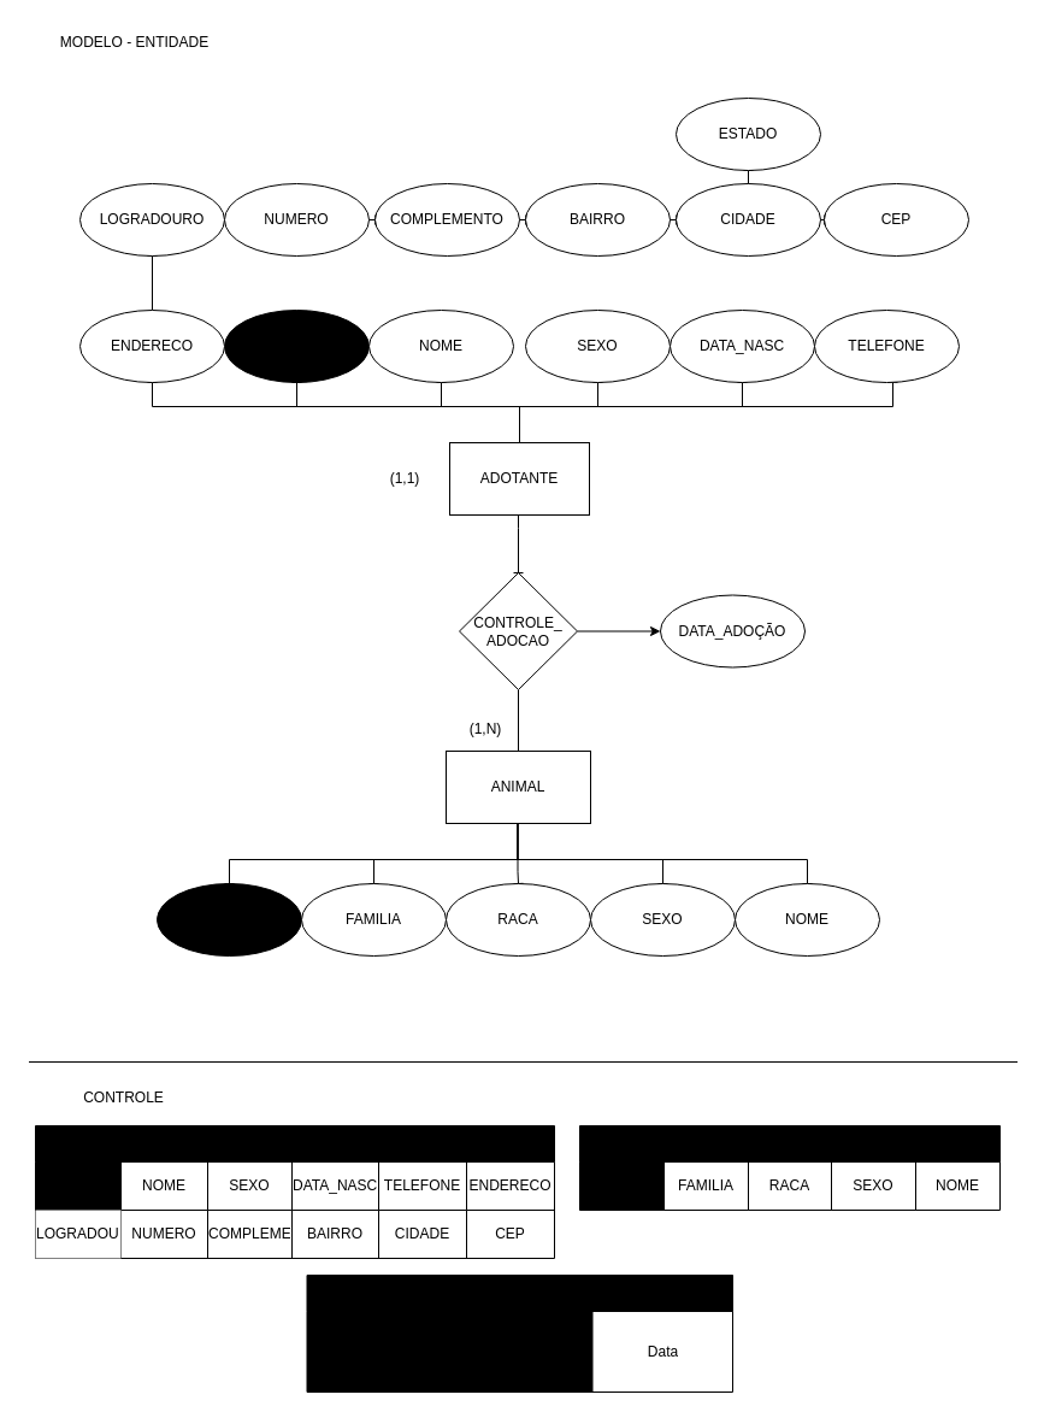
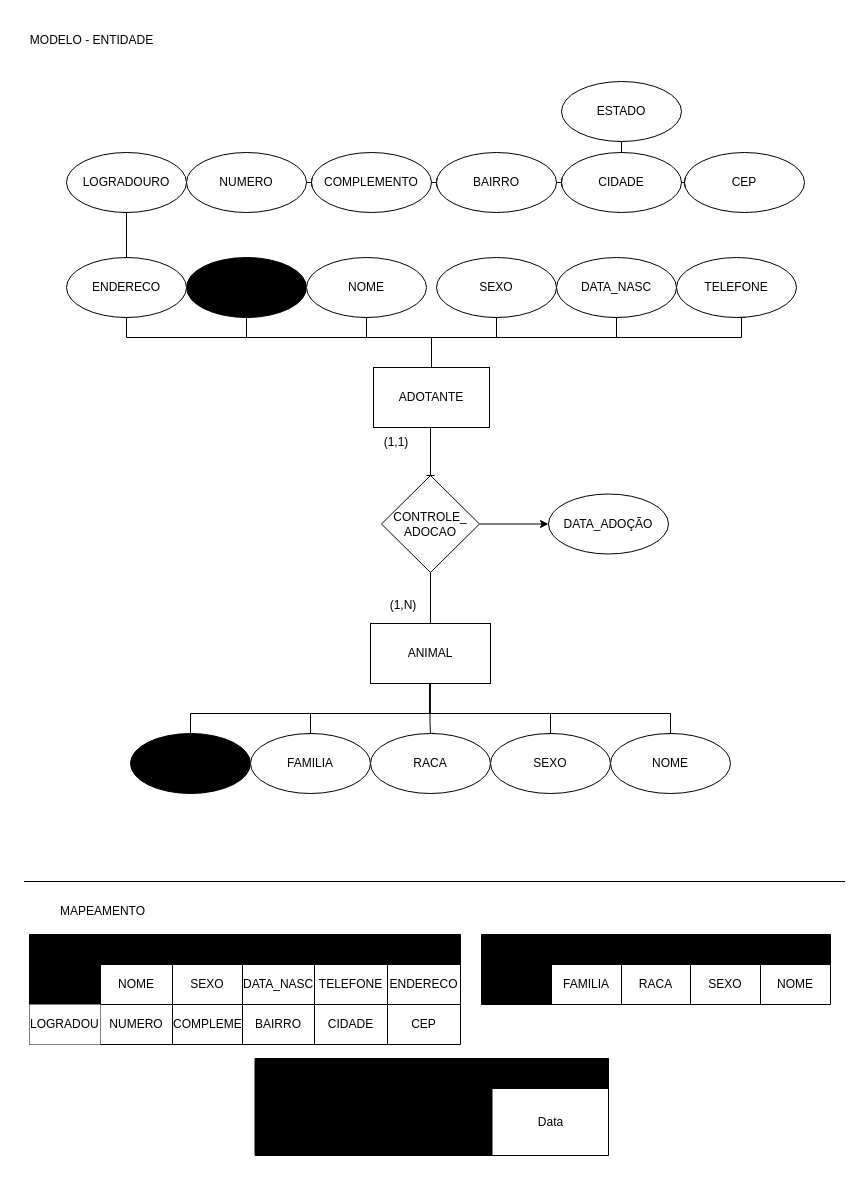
  <mxCell id="0" />
  <mxCell id="1" parent="0" />
  <mxCell id="2" value="" style="edgeStyle=orthogonalEdgeStyle;rounded=0;orthogonalLoop=1;jettySize=auto;html=1;endArrow=baseDash;endFill=0;" parent="1" source="9" target="10" edge="1"><mxGeometry relative="1" as="geometry"><Array as="points"><mxPoint x="431" y="337" /><mxPoint x="246" y="337" /></Array></mxGeometry></mxCell>
  <mxCell id="3" value="" style="edgeStyle=orthogonalEdgeStyle;rounded=0;orthogonalLoop=1;jettySize=auto;html=1;endArrow=baseDash;endFill=0;" parent="1" source="9" target="11" edge="1"><mxGeometry relative="1" as="geometry"><Array as="points"><mxPoint x="431" y="337" /><mxPoint x="366" y="337" /></Array></mxGeometry></mxCell>
  <mxCell id="4" value="" style="edgeStyle=orthogonalEdgeStyle;rounded=0;orthogonalLoop=1;jettySize=auto;html=1;endArrow=baseDash;endFill=0;" parent="1" source="9" target="12" edge="1"><mxGeometry relative="1" as="geometry"><Array as="points"><mxPoint x="431" y="337" /><mxPoint x="496" y="337" /></Array></mxGeometry></mxCell>
  <mxCell id="5" value="" style="edgeStyle=orthogonalEdgeStyle;rounded=0;orthogonalLoop=1;jettySize=auto;html=1;endArrow=baseDash;endFill=0;" parent="1" source="9" target="13" edge="1"><mxGeometry relative="1" as="geometry"><Array as="points"><mxPoint x="431" y="337" /><mxPoint x="616" y="337" /></Array></mxGeometry></mxCell>
  <mxCell id="6" value="" style="edgeStyle=orthogonalEdgeStyle;rounded=0;orthogonalLoop=1;jettySize=auto;html=1;endArrow=baseDash;endFill=0;entryX=0.5;entryY=1;entryDx=0;entryDy=0;" parent="1" target="16" edge="1"><mxGeometry relative="1" as="geometry"><mxPoint x="431" y="377" as="sourcePoint" /><mxPoint x="366" y="237" as="targetPoint" /><Array as="points"><mxPoint x="431" y="337" /><mxPoint x="126" y="337" /></Array></mxGeometry></mxCell>
  <mxCell id="7" value="" style="edgeStyle=orthogonalEdgeStyle;rounded=0;orthogonalLoop=1;jettySize=auto;html=1;endArrow=baseDash;endFill=0;" parent="1" target="14" edge="1"><mxGeometry relative="1" as="geometry"><mxPoint x="431" y="377" as="sourcePoint" /><mxPoint x="741" y="317" as="targetPoint" /><Array as="points"><mxPoint x="431" y="337" /><mxPoint x="741" y="337" /></Array></mxGeometry></mxCell>
  <mxCell id="8" value="" style="edgeStyle=orthogonalEdgeStyle;rounded=0;orthogonalLoop=1;jettySize=auto;html=1;endArrow=baseDash;endFill=0;" parent="1" source="9" target="19" edge="1"><mxGeometry relative="1" as="geometry"><Array as="points"><mxPoint x="430" y="438" /><mxPoint x="430" y="438" /></Array></mxGeometry></mxCell>
  <mxCell id="9" value="ADOTANTE" style="whiteSpace=wrap;html=1;align=center;" parent="1" vertex="1"><mxGeometry x="373" y="367" width="116" height="60" as="geometry" /></mxCell>
  <mxCell id="10" value="&lt;u&gt;CPF&lt;/u&gt;" style="ellipse;whiteSpace=wrap;html=1;fillColor=#000000;" parent="1" vertex="1"><mxGeometry x="186" y="257" width="120" height="60" as="geometry" /></mxCell>
  <mxCell id="11" value="NOME" style="ellipse;whiteSpace=wrap;html=1;" parent="1" vertex="1"><mxGeometry x="306" y="257" width="120" height="60" as="geometry" /></mxCell>
  <mxCell id="12" value="SEXO" style="ellipse;whiteSpace=wrap;html=1;" parent="1" vertex="1"><mxGeometry x="436" y="257" width="120" height="60" as="geometry" /></mxCell>
  <mxCell id="13" value="DATA_NASC" style="ellipse;whiteSpace=wrap;html=1;" parent="1" vertex="1"><mxGeometry x="556" y="257" width="120" height="60" as="geometry" /></mxCell>
  <mxCell id="14" value="TELEFONE" style="ellipse;whiteSpace=wrap;html=1;" parent="1" vertex="1"><mxGeometry x="676" y="257" width="120" height="60" as="geometry" /></mxCell>
  <mxCell id="15" value="" style="edgeStyle=orthogonalEdgeStyle;rounded=0;orthogonalLoop=1;jettySize=auto;html=1;endArrow=baseDash;endFill=0;" parent="1" source="16" target="34" edge="1"><mxGeometry relative="1" as="geometry" /></mxCell>
  <mxCell id="16" value="ENDERECO" style="ellipse;whiteSpace=wrap;html=1;" parent="1" vertex="1"><mxGeometry x="66" y="257" width="120" height="60" as="geometry" /></mxCell>
  <mxCell id="17" value="" style="edgeStyle=orthogonalEdgeStyle;rounded=0;orthogonalLoop=1;jettySize=auto;html=1;endArrow=baseDash;endFill=0;" parent="1" source="19" target="25" edge="1"><mxGeometry relative="1" as="geometry" /></mxCell>
  <mxCell id="18" value="" style="edgeStyle=orthogonalEdgeStyle;rounded=0;orthogonalLoop=1;jettySize=auto;html=1;" edge="1" parent="1" source="19" target="71"><mxGeometry relative="1" as="geometry" /></mxCell>
  <mxCell id="19" value="CONTROLE_&lt;br&gt;ADOCAO" style="rhombus;whiteSpace=wrap;html=1;" parent="1" vertex="1"><mxGeometry x="381" y="475" width="98" height="97" as="geometry" /></mxCell>
  <mxCell id="20" value="" style="edgeStyle=orthogonalEdgeStyle;rounded=0;orthogonalLoop=1;jettySize=auto;html=1;endArrow=baseDash;endFill=0;exitX=0.493;exitY=0.99;exitDx=0;exitDy=0;exitPerimeter=0;" parent="1" source="25" target="26" edge="1"><mxGeometry relative="1" as="geometry"><mxPoint x="430.059" y="693" as="sourcePoint" /><Array as="points"><mxPoint x="429" y="713" /><mxPoint x="190" y="713" /></Array></mxGeometry></mxCell>
  <mxCell id="21" value="" style="edgeStyle=orthogonalEdgeStyle;rounded=0;orthogonalLoop=1;jettySize=auto;html=1;endArrow=baseDash;endFill=0;exitX=0.495;exitY=1;exitDx=0;exitDy=0;exitPerimeter=0;" parent="1" source="25" target="27" edge="1"><mxGeometry relative="1" as="geometry"><mxPoint x="430.059" y="693" as="sourcePoint" /><Array as="points"><mxPoint x="429" y="713" /><mxPoint x="310" y="713" /></Array></mxGeometry></mxCell>
  <mxCell id="22" value="" style="edgeStyle=orthogonalEdgeStyle;rounded=0;orthogonalLoop=1;jettySize=auto;html=1;endArrow=baseDash;endFill=0;exitX=0.496;exitY=0.998;exitDx=0;exitDy=0;exitPerimeter=0;" parent="1" source="25" target="28" edge="1"><mxGeometry relative="1" as="geometry"><mxPoint x="430.059" y="693" as="sourcePoint" /><Array as="points"><mxPoint x="430" y="723" /><mxPoint x="430" y="723" /></Array></mxGeometry></mxCell>
  <mxCell id="23" value="" style="edgeStyle=orthogonalEdgeStyle;rounded=0;orthogonalLoop=1;jettySize=auto;html=1;endArrow=baseDash;endFill=0;exitX=0.496;exitY=1.005;exitDx=0;exitDy=0;exitPerimeter=0;" parent="1" source="25" target="29" edge="1"><mxGeometry relative="1" as="geometry"><mxPoint x="430.059" y="693" as="sourcePoint" /><Array as="points"><mxPoint x="430" y="713" /><mxPoint x="550" y="713" /></Array></mxGeometry></mxCell>
  <mxCell id="24" value="" style="edgeStyle=orthogonalEdgeStyle;rounded=0;orthogonalLoop=1;jettySize=auto;html=1;endArrow=baseDash;endFill=0;exitX=0.495;exitY=1.001;exitDx=0;exitDy=0;exitPerimeter=0;" parent="1" source="25" target="30" edge="1"><mxGeometry relative="1" as="geometry"><mxPoint x="430.059" y="693" as="sourcePoint" /><Array as="points"><mxPoint x="429" y="713" /><mxPoint x="670" y="713" /></Array></mxGeometry></mxCell>
  <mxCell id="25" value="ANIMAL" style="whiteSpace=wrap;html=1;" parent="1" vertex="1"><mxGeometry x="370" y="623" width="120" height="60" as="geometry" /></mxCell>
  <mxCell id="26" value="&lt;u&gt;NUM_CHIP&lt;/u&gt;" style="ellipse;whiteSpace=wrap;html=1;fillColor=#000000;" parent="1" vertex="1"><mxGeometry x="130" y="733" width="120" height="60" as="geometry" /></mxCell>
  <mxCell id="27" value="FAMILIA" style="ellipse;whiteSpace=wrap;html=1;" parent="1" vertex="1"><mxGeometry x="250" y="733" width="120" height="60" as="geometry" /></mxCell>
  <mxCell id="28" value="RACA" style="ellipse;whiteSpace=wrap;html=1;" parent="1" vertex="1"><mxGeometry x="370" y="733" width="120" height="60" as="geometry" /></mxCell>
  <mxCell id="29" value="SEXO" style="ellipse;whiteSpace=wrap;html=1;" parent="1" vertex="1"><mxGeometry x="490" y="733" width="120" height="60" as="geometry" /></mxCell>
  <mxCell id="30" value="NOME" style="ellipse;whiteSpace=wrap;html=1;" parent="1" vertex="1"><mxGeometry x="610" y="733" width="120" height="60" as="geometry" /></mxCell>
- <mxCell id="31" value="(1,1)" style="text;html=1;strokeColor=none;fillColor=none;align=center;verticalAlign=middle;whiteSpace=wrap;rounded=0;" parent="1" vertex="1"><mxGeometry x="306" y="382" width="60" height="30" as="geometry" /></mxCell>
+ <mxCell id="31" value="(1,1)" style="text;html=1;strokeColor=none;fillColor=none;align=center;verticalAlign=middle;whiteSpace=wrap;rounded=0;" parent="1" vertex="1"><mxGeometry x="366" y="427" width="60" height="30" as="geometry" /></mxCell>
  <mxCell id="32" value="(1,N)" style="text;html=1;strokeColor=none;fillColor=none;align=center;verticalAlign=middle;whiteSpace=wrap;rounded=0;" parent="1" vertex="1"><mxGeometry x="373" y="590" width="60" height="30" as="geometry" /></mxCell>
  <mxCell id="33" value="" style="edgeStyle=orthogonalEdgeStyle;rounded=0;orthogonalLoop=1;jettySize=auto;html=1;endArrow=baseDash;endFill=0;" parent="1" source="34" target="37" edge="1"><mxGeometry relative="1" as="geometry"><Array as="points"><mxPoint x="224" y="182" /><mxPoint x="224" y="182" /></Array></mxGeometry></mxCell>
  <mxCell id="34" value="LOGRADOURO" style="ellipse;whiteSpace=wrap;html=1;" parent="1" vertex="1"><mxGeometry x="66" y="152" width="120" height="60" as="geometry" /></mxCell>
  <mxCell id="35" value="" style="edgeStyle=orthogonalEdgeStyle;rounded=0;orthogonalLoop=1;jettySize=auto;html=1;endArrow=baseDash;endFill=0;" parent="1" source="37" target="39" edge="1"><mxGeometry relative="1" as="geometry" /></mxCell>
  <mxCell id="36" value="" style="edgeStyle=orthogonalEdgeStyle;rounded=0;orthogonalLoop=1;jettySize=auto;html=1;endArrow=baseDash;endFill=0;" parent="1" source="37" target="43" edge="1"><mxGeometry relative="1" as="geometry" /></mxCell>
  <mxCell id="37" value="NUMERO" style="ellipse;whiteSpace=wrap;html=1;" parent="1" vertex="1"><mxGeometry x="186" y="152" width="120" height="60" as="geometry" /></mxCell>
  <mxCell id="38" value="" style="edgeStyle=orthogonalEdgeStyle;rounded=0;orthogonalLoop=1;jettySize=auto;html=1;endArrow=baseDash;endFill=0;" parent="1" source="39" target="42" edge="1"><mxGeometry relative="1" as="geometry" /></mxCell>
  <mxCell id="39" value="BAIRRO" style="ellipse;whiteSpace=wrap;html=1;" parent="1" vertex="1"><mxGeometry x="436" y="152" width="120" height="60" as="geometry" /></mxCell>
  <mxCell id="40" value="" style="edgeStyle=orthogonalEdgeStyle;rounded=0;orthogonalLoop=1;jettySize=auto;html=1;endArrow=baseDash;endFill=0;" parent="1" source="42" target="69" edge="1"><mxGeometry relative="1" as="geometry" /></mxCell>
  <mxCell id="41" value="" style="edgeStyle=orthogonalEdgeStyle;rounded=0;orthogonalLoop=1;jettySize=auto;html=1;endArrow=baseDash;endFill=0;" parent="1" source="42" target="70" edge="1"><mxGeometry relative="1" as="geometry" /></mxCell>
  <mxCell id="42" value="CIDADE" style="ellipse;whiteSpace=wrap;html=1;" parent="1" vertex="1"><mxGeometry x="561" y="152" width="120" height="60" as="geometry" /></mxCell>
  <mxCell id="43" value="COMPLEMENTO" style="ellipse;whiteSpace=wrap;html=1;" parent="1" vertex="1"><mxGeometry x="311" y="152" width="120" height="60" as="geometry" /></mxCell>
- <mxCell id="44" value="MODELO - ENTIDADE" style="text;html=1;strokeColor=none;fillColor=none;align=center;verticalAlign=middle;whiteSpace=wrap;rounded=0;" parent="1" vertex="1"><mxGeometry x="29" y="20" width="165" height="30" as="geometry" /></mxCell>
- <mxCell id="45" value="CONTROLE" style="text;html=1;strokeColor=none;fillColor=none;align=center;verticalAlign=middle;whiteSpace=wrap;rounded=0;" parent="1" vertex="1"><mxGeometry x="20" y="893" width="165" height="35" as="geometry" /></mxCell>
+ <mxCell id="44" value="MODELO - ENTIDADE" style="text;html=1;strokeColor=none;fillColor=none;align=center;verticalAlign=middle;whiteSpace=wrap;rounded=0;" parent="1" vertex="1"><mxGeometry x="9" y="25" width="165" height="30" as="geometry" /></mxCell>
+ <mxCell id="45" value="MAPEAMENTO" style="text;html=1;strokeColor=none;fillColor=none;align=center;verticalAlign=middle;whiteSpace=wrap;rounded=0;" parent="1" vertex="1"><mxGeometry x="20" y="893" width="165" height="35" as="geometry" /></mxCell>
  <mxCell id="46" value="" style="endArrow=none;html=1;rounded=0;" parent="1" edge="1"><mxGeometry relative="1" as="geometry"><mxPoint x="23.5" y="881" as="sourcePoint" /><mxPoint x="844.5" y="881" as="targetPoint" /></mxGeometry></mxCell>
  <mxCell id="47" value="ADOTANTE" style="shape=table;startSize=30;container=1;collapsible=0;childLayout=tableLayout;labelBackgroundColor=none;fillColor=#000000;" parent="1" vertex="1"><mxGeometry x="29" y="934" width="431" height="110" as="geometry" /></mxCell>
  <mxCell id="48" value="" style="shape=tableRow;horizontal=0;startSize=0;swimlaneHead=0;swimlaneBody=0;top=0;left=0;bottom=0;right=0;collapsible=0;dropTarget=0;fillColor=none;points=[[0,0.5],[1,0.5]];portConstraint=eastwest;" parent="47" vertex="1"><mxGeometry y="30" width="431" height="40" as="geometry" /></mxCell>
  <mxCell id="49" value="&lt;u&gt;CPF&lt;/u&gt;" style="shape=partialRectangle;html=1;whiteSpace=wrap;connectable=0;overflow=hidden;top=0;left=0;bottom=0;right=0;pointerEvents=1;fillColor=#000000;" parent="48" vertex="1"><mxGeometry width="71" height="40" as="geometry"><mxRectangle width="71" height="40" as="alternateBounds" /></mxGeometry></mxCell>
  <mxCell id="50" value="NOME" style="shape=partialRectangle;html=1;whiteSpace=wrap;connectable=0;overflow=hidden;fillColor=none;top=0;left=0;bottom=0;right=0;pointerEvents=1;" parent="48" vertex="1"><mxGeometry x="71" width="72" height="40" as="geometry"><mxRectangle width="72" height="40" as="alternateBounds" /></mxGeometry></mxCell>
  <mxCell id="51" value="SEXO" style="shape=partialRectangle;html=1;whiteSpace=wrap;connectable=0;overflow=hidden;fillColor=none;top=0;left=0;bottom=0;right=0;pointerEvents=1;" parent="48" vertex="1"><mxGeometry x="143" width="70" height="40" as="geometry"><mxRectangle width="70" height="40" as="alternateBounds" /></mxGeometry></mxCell>
  <mxCell id="52" value="DATA_NASC" style="shape=partialRectangle;html=1;whiteSpace=wrap;connectable=0;overflow=hidden;fillColor=none;top=0;left=0;bottom=0;right=0;pointerEvents=1;" parent="48" vertex="1"><mxGeometry x="213" width="72" height="40" as="geometry"><mxRectangle width="72" height="40" as="alternateBounds" /></mxGeometry></mxCell>
  <mxCell id="53" value="TELEFONE" style="shape=partialRectangle;html=1;whiteSpace=wrap;connectable=0;overflow=hidden;fillColor=none;top=0;left=0;bottom=0;right=0;pointerEvents=1;" parent="48" vertex="1"><mxGeometry x="285" width="73" height="40" as="geometry"><mxRectangle width="73" height="40" as="alternateBounds" /></mxGeometry></mxCell>
  <mxCell id="54" value="ENDERECO" style="shape=partialRectangle;html=1;whiteSpace=wrap;connectable=0;overflow=hidden;fillColor=none;top=0;left=0;bottom=0;right=0;pointerEvents=1;" parent="48" vertex="1"><mxGeometry x="358" width="73" height="40" as="geometry"><mxRectangle width="73" height="40" as="alternateBounds" /></mxGeometry></mxCell>
  <mxCell id="55" style="shape=tableRow;horizontal=0;startSize=0;swimlaneHead=0;swimlaneBody=0;top=0;left=0;bottom=0;right=0;collapsible=0;dropTarget=0;fillColor=none;points=[[0,0.5],[1,0.5]];portConstraint=eastwest;" parent="47" vertex="1"><mxGeometry y="70" width="431" height="40" as="geometry" /></mxCell>
  <mxCell id="56" value="LOGRADOURO" style="shape=partialRectangle;html=1;whiteSpace=wrap;connectable=0;overflow=hidden;top=0;left=0;bottom=0;right=0;pointerEvents=1;" parent="55" vertex="1"><mxGeometry width="71" height="40" as="geometry"><mxRectangle width="71" height="40" as="alternateBounds" /></mxGeometry></mxCell>
  <mxCell id="57" value="NUMERO" style="shape=partialRectangle;html=1;whiteSpace=wrap;connectable=0;overflow=hidden;fillColor=none;top=0;left=0;bottom=0;right=0;pointerEvents=1;" parent="55" vertex="1"><mxGeometry x="71" width="72" height="40" as="geometry"><mxRectangle width="72" height="40" as="alternateBounds" /></mxGeometry></mxCell>
  <mxCell id="58" value="COMPLEMENTO" style="shape=partialRectangle;html=1;whiteSpace=wrap;connectable=0;overflow=hidden;fillColor=none;top=0;left=0;bottom=0;right=0;pointerEvents=1;" parent="55" vertex="1"><mxGeometry x="143" width="70" height="40" as="geometry"><mxRectangle width="70" height="40" as="alternateBounds" /></mxGeometry></mxCell>
  <mxCell id="59" value="BAIRRO" style="shape=partialRectangle;html=1;whiteSpace=wrap;connectable=0;overflow=hidden;fillColor=none;top=0;left=0;bottom=0;right=0;pointerEvents=1;" parent="55" vertex="1"><mxGeometry x="213" width="72" height="40" as="geometry"><mxRectangle width="72" height="40" as="alternateBounds" /></mxGeometry></mxCell>
  <mxCell id="60" value="CIDADE" style="shape=partialRectangle;html=1;whiteSpace=wrap;connectable=0;overflow=hidden;fillColor=none;top=0;left=0;bottom=0;right=0;pointerEvents=1;" parent="55" vertex="1"><mxGeometry x="285" width="73" height="40" as="geometry"><mxRectangle width="73" height="40" as="alternateBounds" /></mxGeometry></mxCell>
  <mxCell id="61" value="CEP" style="shape=partialRectangle;html=1;whiteSpace=wrap;connectable=0;overflow=hidden;fillColor=none;top=0;left=0;bottom=0;right=0;pointerEvents=1;" parent="55" vertex="1"><mxGeometry x="358" width="73" height="40" as="geometry"><mxRectangle width="73" height="40" as="alternateBounds" /></mxGeometry></mxCell>
  <mxCell id="62" value="ANIMAL" style="shape=table;startSize=30;container=1;collapsible=0;childLayout=tableLayout;fillColor=#000000;" parent="1" vertex="1"><mxGeometry x="481" y="934" width="349" height="70" as="geometry" /></mxCell>
  <mxCell id="63" value="" style="shape=tableRow;horizontal=0;startSize=0;swimlaneHead=0;swimlaneBody=0;top=0;left=0;bottom=0;right=0;collapsible=0;dropTarget=0;fillColor=none;points=[[0,0.5],[1,0.5]];portConstraint=eastwest;" parent="62" vertex="1"><mxGeometry y="30" width="349" height="40" as="geometry" /></mxCell>
  <mxCell id="64" value="&lt;u&gt;NUM_CHIP&lt;/u&gt;" style="shape=partialRectangle;html=1;whiteSpace=wrap;connectable=0;overflow=hidden;top=0;left=0;bottom=0;right=0;pointerEvents=1;fillColor=#000000;" parent="63" vertex="1"><mxGeometry width="70" height="40" as="geometry"><mxRectangle width="70" height="40" as="alternateBounds" /></mxGeometry></mxCell>
  <mxCell id="65" value="FAMILIA" style="shape=partialRectangle;html=1;whiteSpace=wrap;connectable=0;overflow=hidden;fillColor=none;top=0;left=0;bottom=0;right=0;pointerEvents=1;" parent="63" vertex="1"><mxGeometry x="70" width="70" height="40" as="geometry"><mxRectangle width="70" height="40" as="alternateBounds" /></mxGeometry></mxCell>
  <mxCell id="66" value="RACA" style="shape=partialRectangle;html=1;whiteSpace=wrap;connectable=0;overflow=hidden;fillColor=none;top=0;left=0;bottom=0;right=0;pointerEvents=1;" parent="63" vertex="1"><mxGeometry x="140" width="69" height="40" as="geometry"><mxRectangle width="69" height="40" as="alternateBounds" /></mxGeometry></mxCell>
  <mxCell id="67" value="SEXO" style="shape=partialRectangle;html=1;whiteSpace=wrap;connectable=0;overflow=hidden;fillColor=none;top=0;left=0;bottom=0;right=0;pointerEvents=1;" parent="63" vertex="1"><mxGeometry x="209" width="70" height="40" as="geometry"><mxRectangle width="70" height="40" as="alternateBounds" /></mxGeometry></mxCell>
  <mxCell id="68" value="NOME" style="shape=partialRectangle;html=1;whiteSpace=wrap;connectable=0;overflow=hidden;fillColor=none;top=0;left=0;bottom=0;right=0;pointerEvents=1;" parent="63" vertex="1"><mxGeometry x="279" width="70" height="40" as="geometry"><mxRectangle width="70" height="40" as="alternateBounds" /></mxGeometry></mxCell>
  <mxCell id="69" value="CEP" style="ellipse;whiteSpace=wrap;html=1;" parent="1" vertex="1"><mxGeometry x="684" y="152" width="120" height="60" as="geometry" /></mxCell>
  <mxCell id="70" value="ESTADO" style="ellipse;whiteSpace=wrap;html=1;" parent="1" vertex="1"><mxGeometry x="561" y="81" width="120" height="60" as="geometry" /></mxCell>
  <mxCell id="71" value="DATA_ADOÇÃO" style="ellipse;whiteSpace=wrap;html=1;" vertex="1" parent="1"><mxGeometry x="548" y="493.5" width="120" height="60" as="geometry" /></mxCell>
  <mxCell id="72" value="Controle_Adocao" style="shape=table;startSize=30;container=1;collapsible=0;childLayout=tableLayout;fillColor=#000000;" vertex="1" parent="1"><mxGeometry x="254.5" y="1058" width="353.5" height="97" as="geometry" /></mxCell>
  <mxCell id="73" value="" style="shape=tableRow;horizontal=0;startSize=0;swimlaneHead=0;swimlaneBody=0;top=0;left=0;bottom=0;right=0;collapsible=0;dropTarget=0;fillColor=none;points=[[0,0.5],[1,0.5]];portConstraint=eastwest;" vertex="1" parent="72"><mxGeometry y="30" width="353.5" height="67" as="geometry" /></mxCell>
  <mxCell id="74" value="&lt;u&gt;Num_Chip&lt;/u&gt;" style="shape=partialRectangle;html=1;whiteSpace=wrap;connectable=0;overflow=hidden;top=0;left=0;bottom=0;right=0;pointerEvents=1;fillColor=#000000;" vertex="1" parent="73"><mxGeometry width="117" height="67" as="geometry"><mxRectangle width="117" height="67" as="alternateBounds" /></mxGeometry></mxCell>
  <mxCell id="75" value="&lt;u&gt;CPF&lt;/u&gt;" style="shape=partialRectangle;html=1;whiteSpace=wrap;connectable=0;overflow=hidden;top=0;left=0;bottom=0;right=0;pointerEvents=1;fillColor=#000000;" vertex="1" parent="73"><mxGeometry x="117" width="120" height="67" as="geometry"><mxRectangle width="120" height="67" as="alternateBounds" /></mxGeometry></mxCell>
  <mxCell id="76" value="Data" style="shape=partialRectangle;html=1;whiteSpace=wrap;connectable=0;overflow=hidden;fillColor=none;top=0;left=0;bottom=0;right=0;pointerEvents=1;" vertex="1" parent="73"><mxGeometry x="237" width="117" height="67" as="geometry"><mxRectangle width="117" height="67" as="alternateBounds" /></mxGeometry></mxCell>
